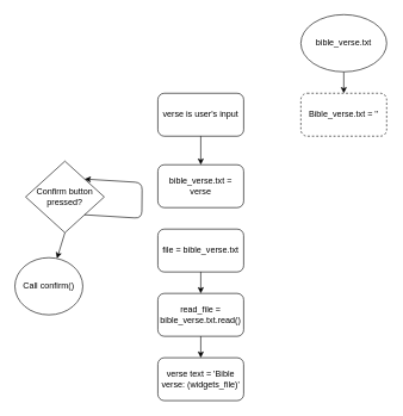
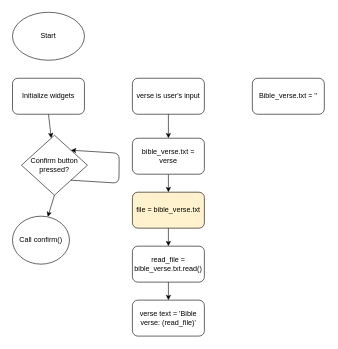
  <mxCell id="0" />
  <mxCell id="1" parent="0" />
+ <mxCell id="2" value="Start" style="ellipse;whiteSpace=wrap;html=1;" parent="1" vertex="1"><mxGeometry x="20" y="20" width="120" height="80" as="geometry" /></mxCell>
+ <mxCell id="3" style="edgeStyle=none;html=1;exitX=0.5;exitY=1;exitDx=0;exitDy=0;" parent="1" source="4" target="6" edge="1"><mxGeometry relative="1" as="geometry"><mxPoint x="80" y="240" as="targetPoint" /></mxGeometry></mxCell>
+ <mxCell id="4" value="Initialize widgets" style="rounded=1;whiteSpace=wrap;html=1;" parent="1" vertex="1"><mxGeometry x="20" y="130" width="120" height="60" as="geometry" /></mxCell>
  <mxCell id="5" style="edgeStyle=none;html=1;exitX=0.5;exitY=1;exitDx=0;exitDy=0;" parent="1" source="6" target="7" edge="1"><mxGeometry relative="1" as="geometry"><mxPoint x="80" y="370" as="targetPoint" /></mxGeometry></mxCell>
  <mxCell id="6" value="Confirm button pressed?" style="rhombus;whiteSpace=wrap;html=1;" parent="1" vertex="1"><mxGeometry x="35" y="225" width="110" height="100" as="geometry" /></mxCell>
  <mxCell id="7" value="Call confirm()" style="ellipse;whiteSpace=wrap;html=1;" parent="1" vertex="1"><mxGeometry x="20" y="360" width="95" height="80" as="geometry" /></mxCell>
  <mxCell id="8" value="verse is user's input" style="rounded=1;whiteSpace=wrap;html=1;" parent="1" vertex="1"><mxGeometry x="220.001" y="130" width="120" height="60" as="geometry" /></mxCell>
  <mxCell id="9" style="edgeStyle=none;html=1;exitX=0.5;exitY=1;exitDx=0;exitDy=0;" parent="1" edge="1"><mxGeometry relative="1" as="geometry"><mxPoint x="280" y="230" as="targetPoint" /><mxPoint x="280" y="190" as="sourcePoint" /></mxGeometry></mxCell>
- <mxCell id="10" value="file = bible_verse.txt" style="rounded=1;whiteSpace=wrap;html=1;" parent="1" vertex="1"><mxGeometry x="220.001" y="320" width="120" height="60" as="geometry" /></mxCell>
- <mxCell id="11" style="edgeStyle=none;html=1;exitX=0.5;exitY=1;exitDx=0;exitDy=0;" parent="1" source="12" target="13" edge="1"><mxGeometry relative="1" as="geometry"><mxPoint x="480.471" y="130" as="targetPoint" /></mxGeometry></mxCell>
- <mxCell id="12" value="bible_verse.txt" style="ellipse;whiteSpace=wrap;html=1;" parent="1" vertex="1"><mxGeometry x="420" y="20" width="120" height="80" as="geometry" /></mxCell>
- <mxCell id="13" value="Bible_verse.txt = ''" style="rounded=1;whiteSpace=wrap;html=1;dashed=1;" parent="1" vertex="1"><mxGeometry x="420.001" y="130" width="120" height="60" as="geometry" /></mxCell>
+ <mxCell id="10" value="file = bible_verse.txt" style="rounded=1;whiteSpace=wrap;html=1;fillColor=#fff2cc;" parent="1" vertex="1"><mxGeometry x="220.001" y="320" width="120" height="60" as="geometry" /></mxCell>
+ <mxCell id="13" value="Bible_verse.txt = ''" style="rounded=1;whiteSpace=wrap;html=1;" parent="1" vertex="1"><mxGeometry x="420.001" y="130" width="120" height="60" as="geometry" /></mxCell>
  <mxCell id="14" style="edgeStyle=none;html=1;exitX=0.5;exitY=1;exitDx=0;exitDy=0;" parent="1" target="15" edge="1"><mxGeometry relative="1" as="geometry"><mxPoint x="280.471" y="420" as="targetPoint" /><mxPoint x="280" y="380" as="sourcePoint" /></mxGeometry></mxCell>
  <mxCell id="15" value="&lt;span style=&quot;color: rgb(0, 0, 0);&quot;&gt;read_file = bible_verse.txt.read()&lt;/span&gt;" style="rounded=1;whiteSpace=wrap;html=1;" parent="1" vertex="1"><mxGeometry x="220.001" y="410" width="120" height="60" as="geometry" /></mxCell>
  <mxCell id="16" style="edgeStyle=none;html=1;exitX=0.5;exitY=1;exitDx=0;exitDy=0;" parent="1" target="17" edge="1"><mxGeometry relative="1" as="geometry"><mxPoint x="280.471" y="510" as="targetPoint" /><mxPoint x="280" y="470" as="sourcePoint" /></mxGeometry></mxCell>
- <mxCell id="17" value="&lt;span style=&quot;color: rgb(0, 0, 0);&quot;&gt;verse text = 'Bible verse: (widgets_file)'&lt;/span&gt;" style="rounded=1;whiteSpace=wrap;html=1;" parent="1" vertex="1"><mxGeometry x="220.001" y="500" width="120" height="60" as="geometry" /></mxCell>
+ <mxCell id="17" value="&lt;span style=&quot;color: rgb(0, 0, 0);&quot;&gt;verse text = 'Bible verse: (read_file)'&lt;/span&gt;" style="rounded=1;whiteSpace=wrap;html=1;" parent="1" vertex="1"><mxGeometry x="220.001" y="500" width="120" height="60" as="geometry" /></mxCell>
+ <mxCell id="18" style="edgeStyle=none;html=1;exitX=0.5;exitY=1;exitDx=0;exitDy=0;entryX=0.5;entryY=0;entryDx=0;entryDy=0;" parent="1" source="19" target="10" edge="1"><mxGeometry relative="1" as="geometry" /></mxCell>
  <mxCell id="19" value="&lt;span style=&quot;color: rgb(0, 0, 0);&quot;&gt;bible_verse.txt = verse&lt;/span&gt;" style="rounded=1;whiteSpace=wrap;html=1;" parent="1" vertex="1"><mxGeometry x="220.001" y="230" width="120" height="60" as="geometry" /></mxCell>
  <mxCell id="20" style="edgeStyle=none;html=1;exitX=1;exitY=1;exitDx=0;exitDy=0;entryX=1;entryY=0;entryDx=0;entryDy=0;" edge="1" parent="1" source="6" target="6"><mxGeometry relative="1" as="geometry"><mxPoint x="135" y="305" as="sourcePoint" /><mxPoint x="198" y="260" as="targetPoint" /><Array as="points"><mxPoint x="197.5" y="305" /><mxPoint x="198" y="255" /></Array></mxGeometry></mxCell>
